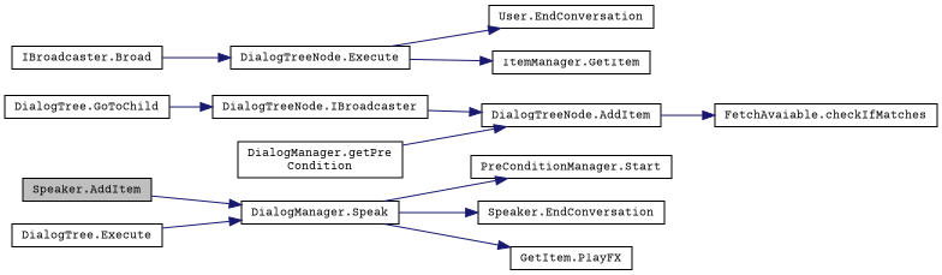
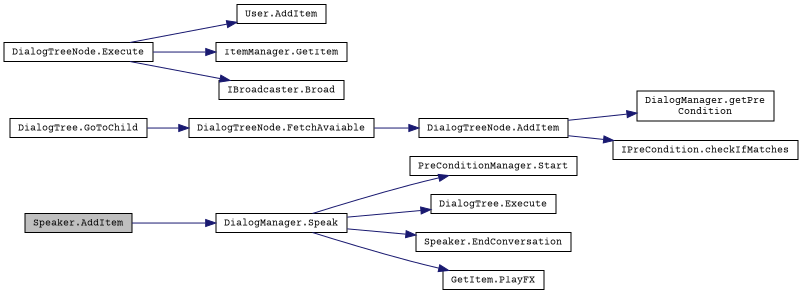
  digraph {
    fontname="Courier Prime"
    rankdir=LR
    node [color=black fillcolor=white fontname="Courier Prime" fontsize=10 shape=record style=filled]
    edge [color=midnightblue fontname="Courier Prime" fontsize=10 labelfontname=Helvetica labelfontsize=10 style=solid]
    n1 [fillcolor=grey75 fontcolor=black height=0.2 label="Speaker.AddItem" width=0.4]
    n2 [height=0.2 label="DialogManager.Speak" width=0.4]
    n3 [height=0.2 label="PreConditionManager.Start" width=0.4]
    n4 [height=0.2 label="DialogTree.Execute" width=0.4]
    n5 [height=0.2 label="Speaker.EndConversation" width=0.4]
    n6 [height=0.2 label="GetItem.PlayFX" width=0.4]
    n7 [height=0.2 label="DialogTree.GoToChild" width=0.4]
-   n8 [height=0.2 label="DialogTreeNode.IBroadcaster" width=0.4]
+   n8 [height=0.2 label="DialogTreeNode.FetchAvaiable" width=0.4]
    n9 [height=0.2 label="DialogTreeNode.Execute" width=0.4]
-   n10 [height=0.2 label="User.EndConversation" width=0.4]
+   n10 [height=0.2 label="User.AddItem" width=0.4]
    n11 [height=0.2 label="ItemManager.GetItem" width=0.4]
    n12 [height=0.2 label="IBroadcaster.Broad" width=0.4]
    n13 [height=0.2 label="DialogTreeNode.AddItem" width=0.4]
    n14 [height=0.2 label="DialogManager.getPre\lCondition" width=0.4]
-   n15 [height=0.2 label="FetchAvaiable.checkIfMatches" width=0.4]
+   n15 [height=0.2 label="IPreCondition.checkIfMatches" width=0.4]
    n1 -> n2
    n2 -> n3
-   n4 -> n2
+   n2 -> n4
    n2 -> n5
    n2 -> n6
    n7 -> n8
    n8 -> n13
    n9 -> n10
    n9 -> n11
-   n12 -> n9
-   n14 -> n13
+   n9 -> n12
+   n13 -> n14
    n13 -> n15
  }
